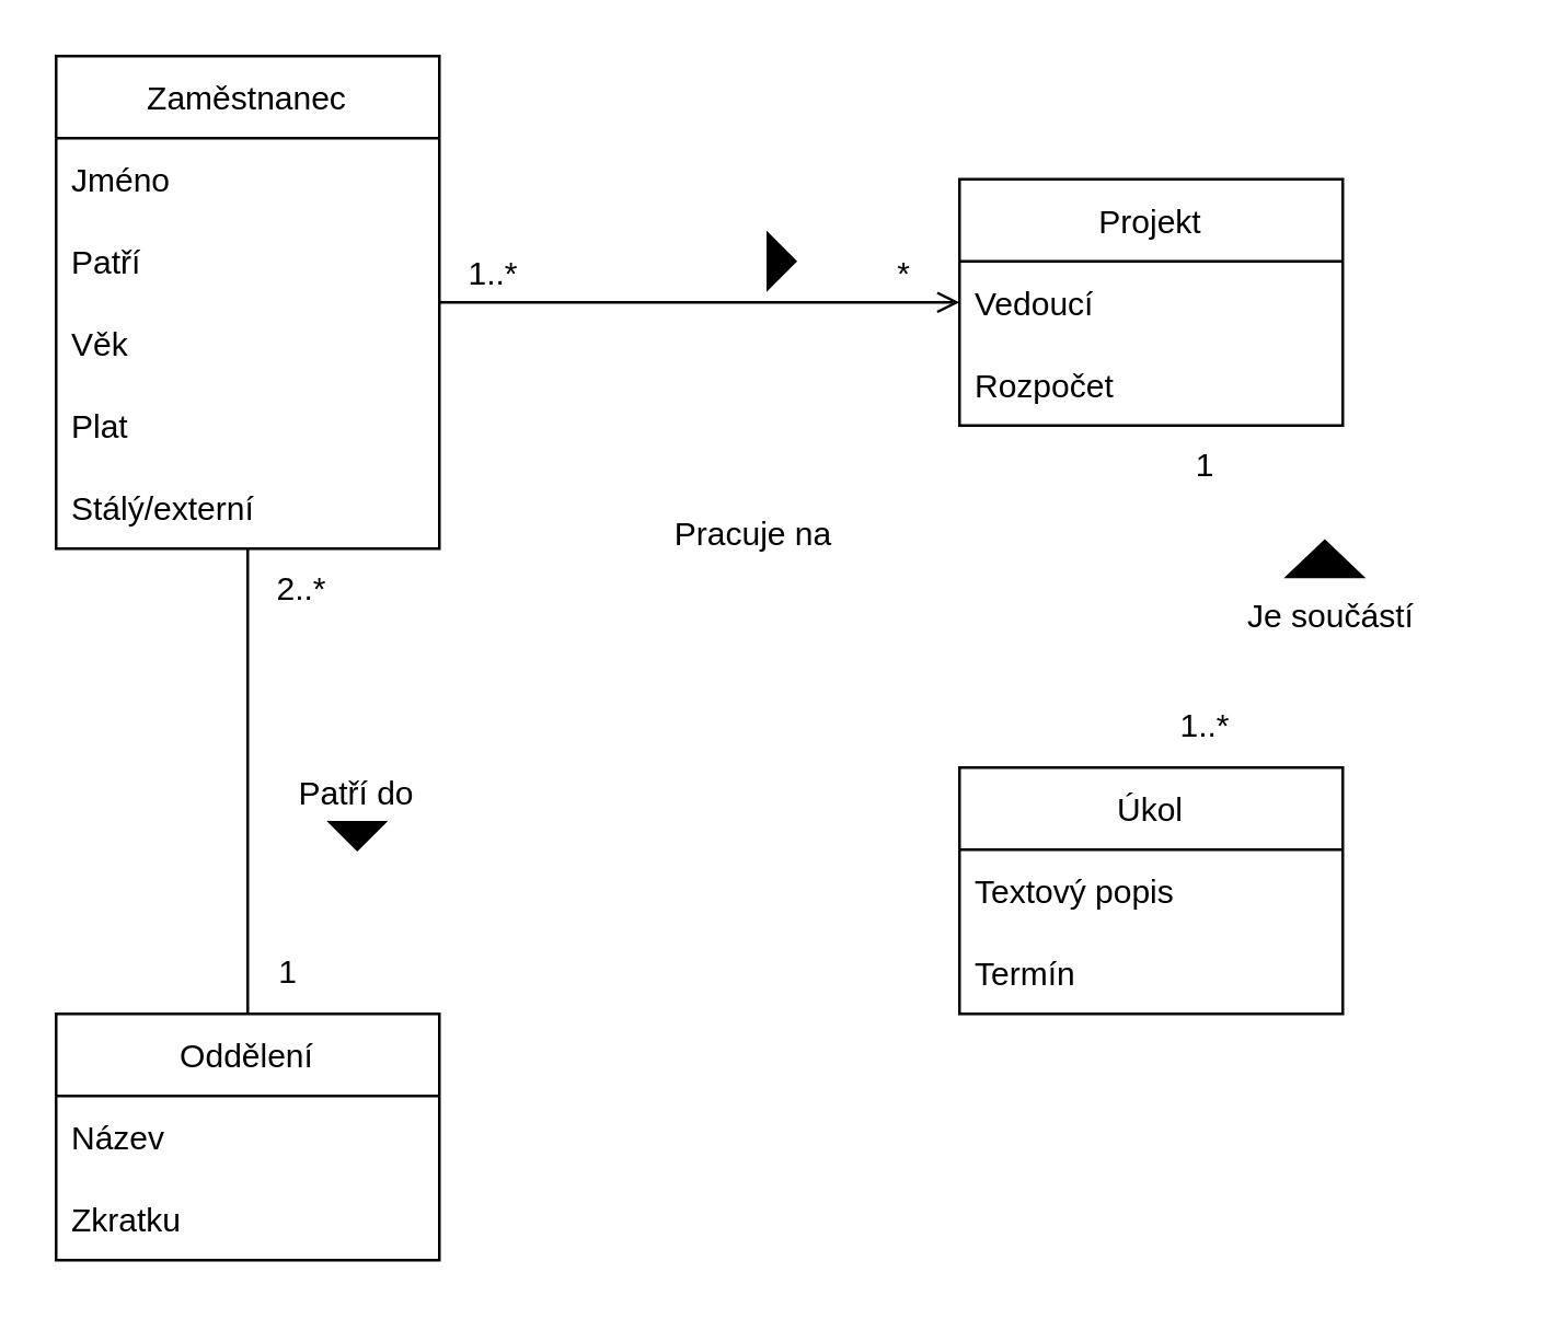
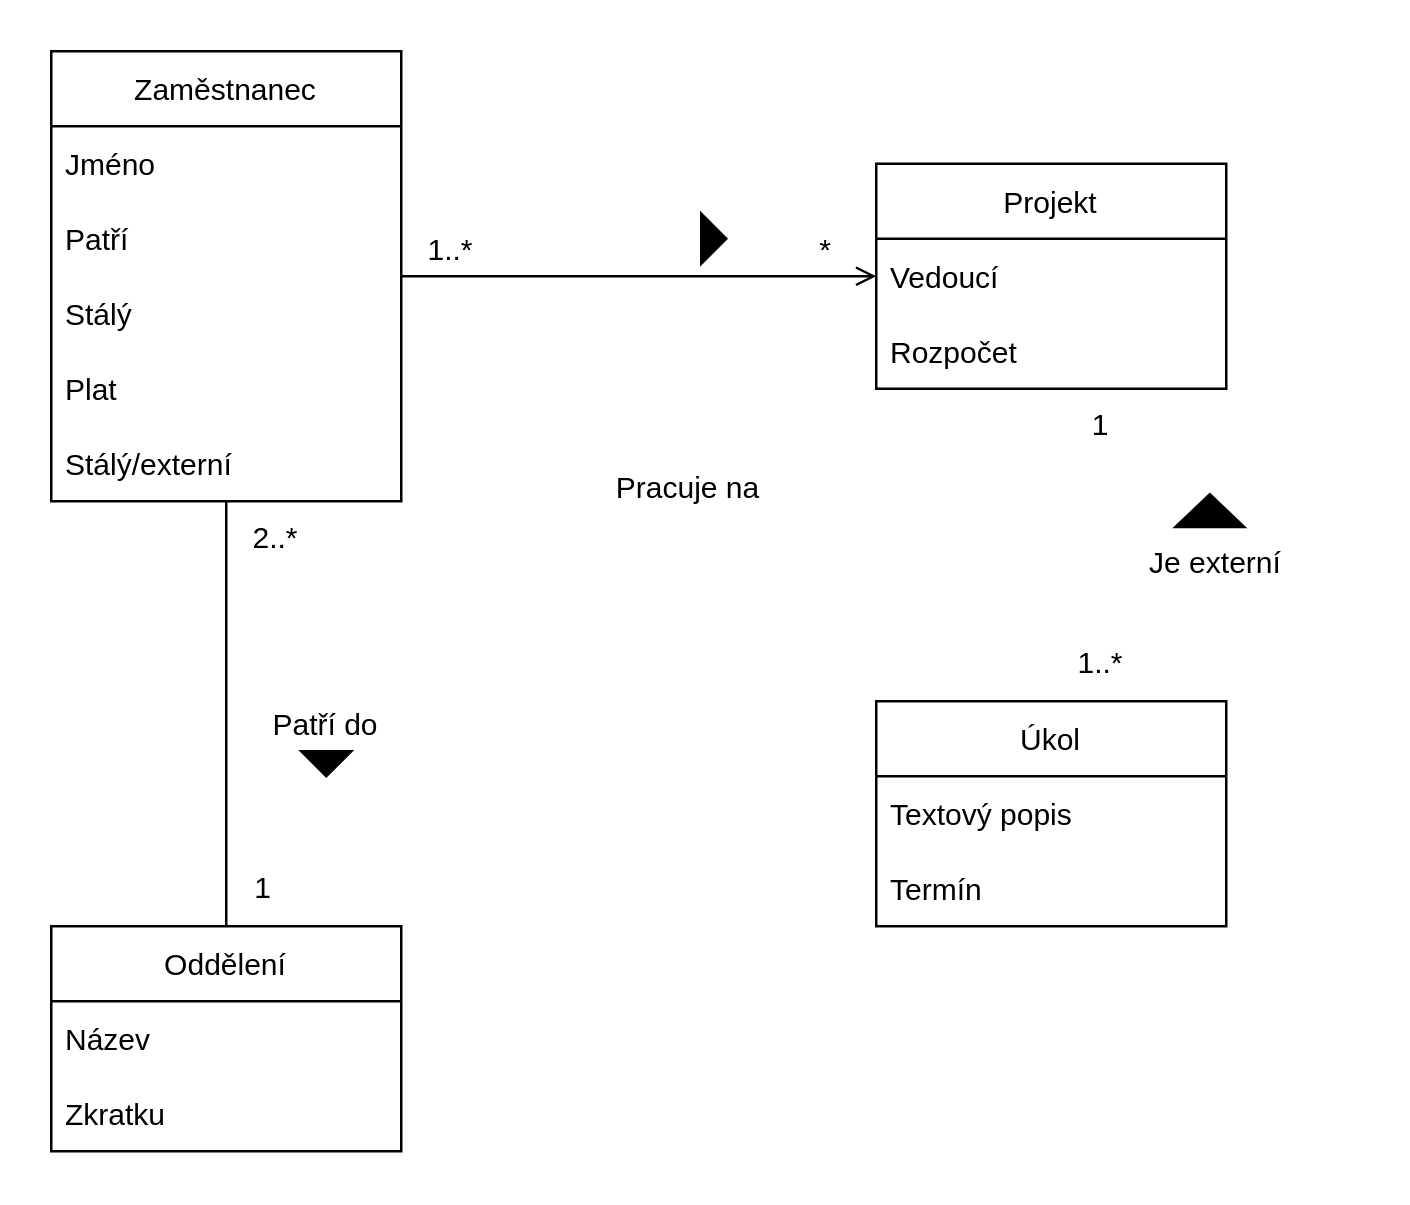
  <mxCell id="0" />
  <mxCell id="1" parent="0" />
  <mxCell id="2" value="" style="edgeStyle=orthogonalEdgeStyle;rounded=0;orthogonalLoop=1;jettySize=auto;html=1;endArrow=open;endFill=0;" edge="1" parent="1" source="3" target="9"><mxGeometry relative="1" as="geometry" /></mxCell>
  <mxCell id="3" value="Zaměstnanec" style="swimlane;fontStyle=0;childLayout=stackLayout;horizontal=1;startSize=30;horizontalStack=0;resizeParent=1;resizeParentMax=0;resizeLast=0;collapsible=1;marginBottom=0;" vertex="1" parent="1"><mxGeometry x="20" y="20" width="140" height="180" as="geometry" /></mxCell>
  <mxCell id="4" value="Jméno" style="text;strokeColor=none;fillColor=none;align=left;verticalAlign=middle;spacingLeft=4;spacingRight=4;overflow=hidden;points=[[0,0.5],[1,0.5]];portConstraint=eastwest;rotatable=0;" vertex="1" parent="3"><mxGeometry y="30" width="140" height="30" as="geometry" /></mxCell>
  <mxCell id="5" value="Patří" style="text;strokeColor=none;fillColor=none;align=left;verticalAlign=middle;spacingLeft=4;spacingRight=4;overflow=hidden;points=[[0,0.5],[1,0.5]];portConstraint=eastwest;rotatable=0;" vertex="1" parent="3"><mxGeometry y="60" width="140" height="30" as="geometry" /></mxCell>
- <mxCell id="6" value="Věk" style="text;strokeColor=none;fillColor=none;align=left;verticalAlign=middle;spacingLeft=4;spacingRight=4;overflow=hidden;points=[[0,0.5],[1,0.5]];portConstraint=eastwest;rotatable=0;" vertex="1" parent="3"><mxGeometry y="90" width="140" height="30" as="geometry" /></mxCell>
+ <mxCell id="6" value="Stálý" style="text;strokeColor=none;fillColor=none;align=left;verticalAlign=middle;spacingLeft=4;spacingRight=4;overflow=hidden;points=[[0,0.5],[1,0.5]];portConstraint=eastwest;rotatable=0;" vertex="1" parent="3"><mxGeometry y="90" width="140" height="30" as="geometry" /></mxCell>
  <mxCell id="7" value="Plat" style="text;strokeColor=none;fillColor=none;align=left;verticalAlign=middle;spacingLeft=4;spacingRight=4;overflow=hidden;points=[[0,0.5],[1,0.5]];portConstraint=eastwest;rotatable=0;" vertex="1" parent="3"><mxGeometry y="120" width="140" height="30" as="geometry" /></mxCell>
  <mxCell id="8" value="Stálý/externí" style="text;strokeColor=none;fillColor=none;align=left;verticalAlign=middle;spacingLeft=4;spacingRight=4;overflow=hidden;points=[[0,0.5],[1,0.5]];portConstraint=eastwest;rotatable=0;" vertex="1" parent="3"><mxGeometry y="150" width="140" height="30" as="geometry" /></mxCell>
  <mxCell id="9" value="Projekt" style="swimlane;fontStyle=0;childLayout=stackLayout;horizontal=1;startSize=30;horizontalStack=0;resizeParent=1;resizeParentMax=0;resizeLast=0;collapsible=1;marginBottom=0;" vertex="1" parent="1"><mxGeometry x="350" y="65" width="140" height="90" as="geometry" /></mxCell>
  <mxCell id="10" value="Vedoucí" style="text;strokeColor=none;fillColor=none;align=left;verticalAlign=middle;spacingLeft=4;spacingRight=4;overflow=hidden;points=[[0,0.5],[1,0.5]];portConstraint=eastwest;rotatable=0;" vertex="1" parent="9"><mxGeometry y="30" width="140" height="30" as="geometry" /></mxCell>
  <mxCell id="11" value="Rozpočet" style="text;strokeColor=none;fillColor=none;align=left;verticalAlign=middle;spacingLeft=4;spacingRight=4;overflow=hidden;points=[[0,0.5],[1,0.5]];portConstraint=eastwest;rotatable=0;" vertex="1" parent="9"><mxGeometry y="60" width="140" height="30" as="geometry" /></mxCell>
  <mxCell id="12" value="Pracuje na" style="text;html=1;strokeColor=none;fillColor=none;align=center;verticalAlign=middle;whiteSpace=wrap;rounded=0;" vertex="1" parent="1"><mxGeometry x="235" y="180" width="80" height="30" as="geometry" /></mxCell>
  <mxCell id="13" value="" style="triangle;whiteSpace=wrap;html=1;fillColor=#000000;" vertex="1" parent="1"><mxGeometry x="280" y="85" width="10" height="20" as="geometry" /></mxCell>
  <mxCell id="14" value="*" style="text;html=1;strokeColor=none;fillColor=none;align=center;verticalAlign=middle;whiteSpace=wrap;rounded=0;" vertex="1" parent="1"><mxGeometry x="300" y="85" width="60" height="30" as="geometry" /></mxCell>
  <mxCell id="15" value="1..*" style="text;html=1;strokeColor=none;fillColor=none;align=center;verticalAlign=middle;whiteSpace=wrap;rounded=0;" vertex="1" parent="1"><mxGeometry x="160" y="90" width="40" height="20" as="geometry" /></mxCell>
  <mxCell id="16" value="Oddělení" style="swimlane;fontStyle=0;childLayout=stackLayout;horizontal=1;startSize=30;horizontalStack=0;resizeParent=1;resizeParentMax=0;resizeLast=0;collapsible=1;marginBottom=0;fillColor=none;" vertex="1" parent="1"><mxGeometry x="20" y="370" width="140" height="90" as="geometry" /></mxCell>
  <mxCell id="17" value="Název" style="text;strokeColor=none;fillColor=none;align=left;verticalAlign=middle;spacingLeft=4;spacingRight=4;overflow=hidden;points=[[0,0.5],[1,0.5]];portConstraint=eastwest;rotatable=0;" vertex="1" parent="16"><mxGeometry y="30" width="140" height="30" as="geometry" /></mxCell>
  <mxCell id="18" value="Zkratku" style="text;strokeColor=none;fillColor=none;align=left;verticalAlign=middle;spacingLeft=4;spacingRight=4;overflow=hidden;points=[[0,0.5],[1,0.5]];portConstraint=eastwest;rotatable=0;" vertex="1" parent="16"><mxGeometry y="60" width="140" height="30" as="geometry" /></mxCell>
  <mxCell id="19" value="" style="endArrow=none;html=1;rounded=0;exitX=0.5;exitY=0;exitDx=0;exitDy=0;" edge="1" parent="1" source="16"><mxGeometry width="50" height="50" relative="1" as="geometry"><mxPoint x="300" y="240" as="sourcePoint" /><mxPoint x="90" y="200" as="targetPoint" /></mxGeometry></mxCell>
  <mxCell id="20" value="Patří do" style="text;html=1;strokeColor=none;fillColor=none;align=center;verticalAlign=middle;whiteSpace=wrap;rounded=0;" vertex="1" parent="1"><mxGeometry x="100" y="275" width="60" height="30" as="geometry" /></mxCell>
  <mxCell id="21" value="" style="triangle;whiteSpace=wrap;html=1;fillColor=#000000;rotation=90;" vertex="1" parent="1"><mxGeometry x="125" y="295" width="10" height="20" as="geometry" /></mxCell>
  <mxCell id="22" value="1" style="text;html=1;strokeColor=none;fillColor=none;align=center;verticalAlign=middle;whiteSpace=wrap;rounded=0;" vertex="1" parent="1"><mxGeometry x="75" y="340" width="60" height="30" as="geometry" /></mxCell>
  <mxCell id="23" value="2..*" style="text;html=1;strokeColor=none;fillColor=none;align=center;verticalAlign=middle;whiteSpace=wrap;rounded=0;" vertex="1" parent="1"><mxGeometry x="80" y="200" width="60" height="30" as="geometry" /></mxCell>
  <mxCell id="24" value="Úkol" style="swimlane;fontStyle=0;childLayout=stackLayout;horizontal=1;startSize=30;horizontalStack=0;resizeParent=1;resizeParentMax=0;resizeLast=0;collapsible=1;marginBottom=0;" vertex="1" parent="1"><mxGeometry x="350" y="280" width="140" height="90" as="geometry" /></mxCell>
  <mxCell id="25" value="Textový popis" style="text;strokeColor=none;fillColor=none;align=left;verticalAlign=middle;spacingLeft=4;spacingRight=4;overflow=hidden;points=[[0,0.5],[1,0.5]];portConstraint=eastwest;rotatable=0;" vertex="1" parent="24"><mxGeometry y="30" width="140" height="30" as="geometry" /></mxCell>
  <mxCell id="26" value="Termín" style="text;strokeColor=none;fillColor=none;align=left;verticalAlign=middle;spacingLeft=4;spacingRight=4;overflow=hidden;points=[[0,0.5],[1,0.5]];portConstraint=eastwest;rotatable=0;" vertex="1" parent="24"><mxGeometry y="60" width="140" height="30" as="geometry" /></mxCell>
  <mxCell id="27" value="1" style="text;html=1;strokeColor=none;fillColor=none;align=center;verticalAlign=middle;whiteSpace=wrap;rounded=0;" vertex="1" parent="1"><mxGeometry x="410" y="155" width="60" height="30" as="geometry" /></mxCell>
  <mxCell id="28" value="1..*" style="text;html=1;strokeColor=none;fillColor=none;align=center;verticalAlign=middle;whiteSpace=wrap;rounded=0;" vertex="1" parent="1"><mxGeometry x="410" y="250" width="60" height="30" as="geometry" /></mxCell>
- <mxCell id="29" value="Je součástí" style="text;html=1;strokeColor=none;fillColor=none;align=center;verticalAlign=middle;whiteSpace=wrap;rounded=0;" vertex="1" parent="1"><mxGeometry x="431.26" y="210" width="110" height="30" as="geometry" /></mxCell>
+ <mxCell id="29" value="Je externí" style="text;html=1;strokeColor=none;fillColor=none;align=center;verticalAlign=middle;whiteSpace=wrap;rounded=0;" vertex="1" parent="1"><mxGeometry x="431.26" y="210" width="110" height="30" as="geometry" /></mxCell>
  <mxCell id="30" value="" style="triangle;whiteSpace=wrap;html=1;fillColor=#000000;rotation=-90;" vertex="1" parent="1"><mxGeometry x="476.88" y="190" width="13.12" height="27.5" as="geometry" /></mxCell>
